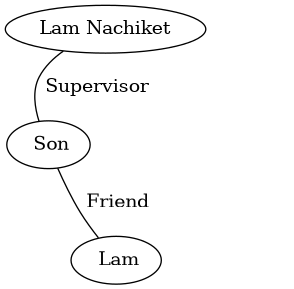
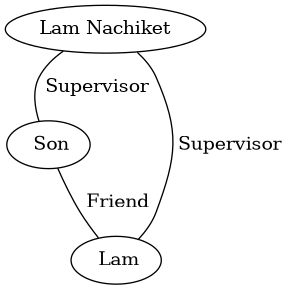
  graph {
    n1 [label="Lam Nachiket"]
    n2 [label=" Son"]
    n3 [label=" Lam"]
    n1 -- n2 [label=" Supervisor "]
+   n1 -- n3 [label=" Supervisor "]
    n2 -- n3 [label=" Friend "]
  }
